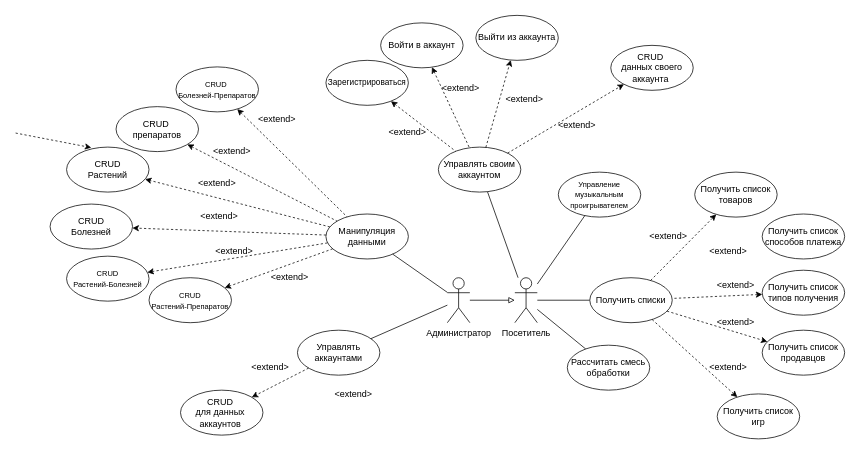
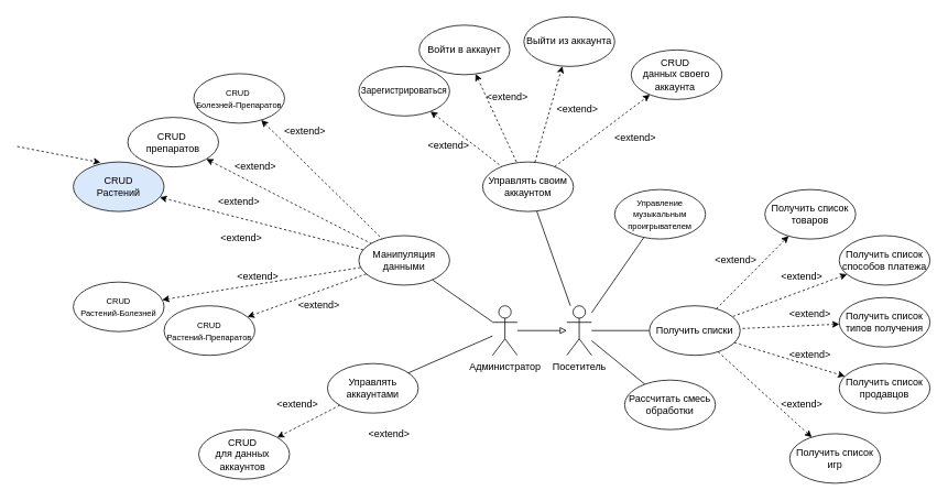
  <mxCell id="0" />
  <mxCell id="1" parent="0" />
  <mxCell id="2" style="edgeStyle=orthogonalEdgeStyle;rounded=0;orthogonalLoop=1;jettySize=auto;html=1;endArrow=none;endFill=0;" parent="1" source="3" target="6" edge="1"><mxGeometry relative="1" as="geometry" /></mxCell>
  <mxCell id="3" value="Посетитель" style="shape=umlActor;verticalLabelPosition=bottom;verticalAlign=top;html=1;outlineConnect=0;" parent="1" vertex="1"><mxGeometry x="686" y="370" width="30" height="60" as="geometry" /></mxCell>
  <mxCell id="4" style="edgeStyle=orthogonalEdgeStyle;rounded=0;orthogonalLoop=1;jettySize=auto;html=1;endArrow=block;endFill=0;" parent="1" source="5" target="3" edge="1"><mxGeometry relative="1" as="geometry" /></mxCell>
  <mxCell id="5" value="Администратор" style="shape=umlActor;verticalLabelPosition=bottom;verticalAlign=top;html=1;outlineConnect=0;" parent="1" vertex="1"><mxGeometry x="596" y="370" width="30" height="60" as="geometry" /></mxCell>
  <mxCell id="6" value="Получить списки" style="ellipse;whiteSpace=wrap;html=1;" parent="1" vertex="1"><mxGeometry x="786" y="370" width="110" height="60" as="geometry" /></mxCell>
  <mxCell id="7" value="Получить список товаров" style="ellipse;whiteSpace=wrap;html=1;" parent="1" vertex="1"><mxGeometry x="926" y="229.13" width="110" height="60" as="geometry" /></mxCell>
  <mxCell id="8" value="Получить список способов платежа" style="ellipse;whiteSpace=wrap;html=1;" parent="1" vertex="1"><mxGeometry x="1016" y="285" width="110" height="60" as="geometry" /></mxCell>
  <mxCell id="9" value="Получить список типов получения" style="ellipse;whiteSpace=wrap;html=1;" parent="1" vertex="1"><mxGeometry x="1016" y="360" width="110" height="60" as="geometry" /></mxCell>
  <mxCell id="10" value="Получить список продавцов" style="ellipse;whiteSpace=wrap;html=1;" parent="1" vertex="1"><mxGeometry x="1016" y="440" width="110" height="60" as="geometry" /></mxCell>
  <mxCell id="11" value="Получить список игр" style="ellipse;whiteSpace=wrap;html=1;" parent="1" vertex="1"><mxGeometry x="956" y="525" width="110" height="60" as="geometry" /></mxCell>
  <mxCell id="12" value="" style="endArrow=classic;html=1;rounded=0;dashed=1;endFill=1;" parent="1" source="6" target="7" edge="1"><mxGeometry width="50" height="50" relative="1" as="geometry"><mxPoint x="876" y="380" as="sourcePoint" /><mxPoint x="926" y="330" as="targetPoint" /></mxGeometry></mxCell>
+ <mxCell id="13" value="" style="endArrow=none;html=1;rounded=0;dashed=1;endFill=0;startArrow=classic;startFill=1;" parent="1" source="8" target="6" edge="1"><mxGeometry width="50" height="50" relative="1" as="geometry"><mxPoint x="856" y="550" as="sourcePoint" /><mxPoint x="906" y="500" as="targetPoint" /></mxGeometry></mxCell>
  <mxCell id="14" value="" style="endArrow=none;html=1;rounded=0;dashed=1;endFill=0;startArrow=classic;startFill=1;" parent="1" source="9" target="6" edge="1"><mxGeometry width="50" height="50" relative="1" as="geometry"><mxPoint x="796" y="540" as="sourcePoint" /><mxPoint x="846" y="490" as="targetPoint" /></mxGeometry></mxCell>
  <mxCell id="15" value="" style="endArrow=classic;html=1;rounded=0;dashed=1;" parent="1" source="6" target="10" edge="1"><mxGeometry width="50" height="50" relative="1" as="geometry"><mxPoint x="886" y="560" as="sourcePoint" /><mxPoint x="936" y="510" as="targetPoint" /></mxGeometry></mxCell>
  <mxCell id="16" value="" style="endArrow=classic;html=1;rounded=0;dashed=1;" parent="1" source="6" target="11" edge="1"><mxGeometry width="50" height="50" relative="1" as="geometry"><mxPoint x="826" y="600" as="sourcePoint" /><mxPoint x="876" y="550" as="targetPoint" /></mxGeometry></mxCell>
  <mxCell id="17" value="&amp;lt;extend&amp;gt;" style="text;html=1;align=center;verticalAlign=middle;whiteSpace=wrap;rounded=0;" parent="1" vertex="1"><mxGeometry x="946" y="480" width="50" height="20" as="geometry" /></mxCell>
  <mxCell id="18" value="&amp;lt;extend&amp;gt;" style="text;html=1;align=center;verticalAlign=middle;whiteSpace=wrap;rounded=0;" parent="1" vertex="1"><mxGeometry x="956" y="420" width="50" height="20" as="geometry" /></mxCell>
  <mxCell id="19" value="&amp;lt;extend&amp;gt;" style="text;html=1;align=center;verticalAlign=middle;whiteSpace=wrap;rounded=0;" parent="1" vertex="1"><mxGeometry x="956" y="370" width="50" height="20" as="geometry" /></mxCell>
  <mxCell id="20" value="&amp;lt;extend&amp;gt;" style="text;html=1;align=center;verticalAlign=middle;whiteSpace=wrap;rounded=0;" parent="1" vertex="1"><mxGeometry x="946" y="325" width="50" height="20" as="geometry" /></mxCell>
  <mxCell id="21" value="&amp;lt;extend&amp;gt;" style="text;html=1;align=center;verticalAlign=middle;whiteSpace=wrap;rounded=0;" parent="1" vertex="1"><mxGeometry x="866" y="305" width="50" height="20" as="geometry" /></mxCell>
  <mxCell id="22" value="Управлять своим аккаунтом" style="ellipse;whiteSpace=wrap;html=1;" parent="1" vertex="1"><mxGeometry x="584" y="195.75" width="110" height="60" as="geometry" /></mxCell>
  <mxCell id="23" value="&lt;font style=&quot;font-size: 11px;&quot;&gt;Зарегистрироваться&lt;/font&gt;" style="ellipse;whiteSpace=wrap;html=1;" parent="1" vertex="1"><mxGeometry x="434" y="80" width="110" height="60" as="geometry" /></mxCell>
  <mxCell id="24" value="Войти в аккаунт" style="ellipse;whiteSpace=wrap;html=1;" parent="1" vertex="1"><mxGeometry x="507" y="30" width="110" height="60" as="geometry" /></mxCell>
- <mxCell id="25" value="CRUD&amp;nbsp;&lt;div&gt;данных своего&lt;/div&gt;&lt;div&gt;аккаунта&amp;nbsp;&lt;/div&gt;" style="ellipse;whiteSpace=wrap;html=1;" parent="1" vertex="1"><mxGeometry x="814" y="60" width="110" height="60" as="geometry" /></mxCell>
+ <mxCell id="25" value="CRUD&amp;nbsp;&lt;div&gt;данных своего&lt;/div&gt;&lt;div&gt;аккаунта&amp;nbsp;&lt;/div&gt;" style="ellipse;whiteSpace=wrap;html=1;" parent="1" vertex="1"><mxGeometry x="764" y="60" width="110" height="60" as="geometry" /></mxCell>
  <mxCell id="26" value="" style="endArrow=none;html=1;rounded=0;dashed=1;endFill=0;startArrow=classic;startFill=1;" parent="1" source="23" target="22" edge="1"><mxGeometry width="50" height="50" relative="1" as="geometry"><mxPoint x="659" y="385.75" as="sourcePoint" /><mxPoint x="709" y="335.75" as="targetPoint" /></mxGeometry></mxCell>
  <mxCell id="27" value="" style="endArrow=none;html=1;rounded=0;dashed=1;endFill=0;startArrow=classic;startFill=1;" parent="1" source="24" target="22" edge="1"><mxGeometry width="50" height="50" relative="1" as="geometry"><mxPoint x="599" y="375.75" as="sourcePoint" /><mxPoint x="649" y="325.75" as="targetPoint" /></mxGeometry></mxCell>
  <mxCell id="28" value="" style="endArrow=classic;html=1;rounded=0;dashed=1;" parent="1" source="22" target="25" edge="1"><mxGeometry width="50" height="50" relative="1" as="geometry"><mxPoint x="629" y="435.75" as="sourcePoint" /><mxPoint x="679" y="385.75" as="targetPoint" /></mxGeometry></mxCell>
  <mxCell id="29" value="&amp;lt;extend&amp;gt;" style="text;html=1;align=center;verticalAlign=middle;whiteSpace=wrap;rounded=0;" parent="1" vertex="1"><mxGeometry x="744" y="157" width="50" height="20" as="geometry" /></mxCell>
  <mxCell id="30" value="&amp;lt;extend&amp;gt;" style="text;html=1;align=center;verticalAlign=middle;whiteSpace=wrap;rounded=0;" parent="1" vertex="1"><mxGeometry x="518" y="165.75" width="50" height="20" as="geometry" /></mxCell>
  <mxCell id="31" value="&amp;lt;extend&amp;gt;" style="text;html=1;align=center;verticalAlign=middle;whiteSpace=wrap;rounded=0;" parent="1" vertex="1"><mxGeometry x="589" y="107.5" width="50" height="20" as="geometry" /></mxCell>
  <mxCell id="32" value="" style="endArrow=none;html=1;rounded=0;" parent="1" source="3" target="22" edge="1"><mxGeometry width="50" height="50" relative="1" as="geometry"><mxPoint x="766" y="310" as="sourcePoint" /><mxPoint x="816" y="260" as="targetPoint" /></mxGeometry></mxCell>
  <mxCell id="33" value="Выйти из аккаунта" style="ellipse;whiteSpace=wrap;html=1;" parent="1" vertex="1"><mxGeometry x="634" y="20" width="110" height="60" as="geometry" /></mxCell>
  <mxCell id="34" value="" style="endArrow=classic;html=1;rounded=0;dashed=1;" parent="1" source="22" target="33" edge="1"><mxGeometry width="50" height="50" relative="1" as="geometry"><mxPoint x="533" y="205.75" as="sourcePoint" /><mxPoint x="559" y="385.75" as="targetPoint" /></mxGeometry></mxCell>
  <mxCell id="35" value="&amp;lt;extend&amp;gt;" style="text;html=1;align=center;verticalAlign=middle;whiteSpace=wrap;rounded=0;" parent="1" vertex="1"><mxGeometry x="674" y="121.5" width="50" height="20" as="geometry" /></mxCell>
  <mxCell id="36" value="Управлять аккаунтами" style="ellipse;whiteSpace=wrap;html=1;" parent="1" vertex="1"><mxGeometry x="396" y="440" width="110" height="60" as="geometry" /></mxCell>
  <mxCell id="37" value="CRUD&amp;nbsp;&lt;div&gt;для данных&amp;nbsp;&lt;/div&gt;&lt;div&gt;аккаунтов&amp;nbsp;&lt;/div&gt;" style="ellipse;whiteSpace=wrap;html=1;" parent="1" vertex="1"><mxGeometry x="240" y="520" width="110" height="60" as="geometry" /></mxCell>
  <mxCell id="38" value="" style="endArrow=classic;html=1;rounded=0;dashed=1;endFill=1;" parent="1" source="36" target="37" edge="1"><mxGeometry width="50" height="50" relative="1" as="geometry"><mxPoint x="486" y="450" as="sourcePoint" /><mxPoint x="536" y="400" as="targetPoint" /></mxGeometry></mxCell>
  <mxCell id="39" value="&amp;lt;extend&amp;gt;" style="text;html=1;align=center;verticalAlign=middle;whiteSpace=wrap;rounded=0;" parent="1" vertex="1"><mxGeometry x="446" y="515" width="50" height="20" as="geometry" /></mxCell>
  <mxCell id="40" value="&amp;lt;extend&amp;gt;" style="text;html=1;align=center;verticalAlign=middle;whiteSpace=wrap;rounded=0;" parent="1" vertex="1"><mxGeometry x="335" y="480" width="50" height="20" as="geometry" /></mxCell>
  <mxCell id="41" value="" style="endArrow=none;html=1;rounded=0;" parent="1" source="36" target="5" edge="1"><mxGeometry width="50" height="50" relative="1" as="geometry"><mxPoint x="406" y="410" as="sourcePoint" /><mxPoint x="456" y="360" as="targetPoint" /></mxGeometry></mxCell>
  <mxCell id="42" value="Манипуляция данными" style="ellipse;whiteSpace=wrap;html=1;" parent="1" vertex="1"><mxGeometry x="434" y="285" width="110" height="60" as="geometry" /></mxCell>
  <mxCell id="43" value="" style="endArrow=none;html=1;rounded=0;" parent="1" source="42" target="5" edge="1"><mxGeometry width="50" height="50" relative="1" as="geometry"><mxPoint x="489.367" y="331.495" as="sourcePoint" /><mxPoint x="406" y="260" as="targetPoint" /></mxGeometry></mxCell>
  <mxCell id="44" value="" style="endArrow=classic;html=1;rounded=0;dashed=1;" parent="1" edge="1"><mxGeometry width="50" height="50" relative="1" as="geometry"><mxPoint x="20" y="177" as="sourcePoint" /><mxPoint x="120.973" y="196.438" as="targetPoint" /></mxGeometry></mxCell>
- <mxCell id="45" value="CRUD&lt;div&gt;Растений&lt;/div&gt;" style="ellipse;whiteSpace=wrap;html=1;" parent="1" vertex="1"><mxGeometry x="88" y="195.75" width="110" height="60" as="geometry" /></mxCell>
+ <mxCell id="45" value="CRUD&lt;div&gt;Растений&lt;/div&gt;" style="ellipse;whiteSpace=wrap;html=1;fillColor=#dae8fc;" parent="1" vertex="1"><mxGeometry x="88" y="195.75" width="110" height="60" as="geometry" /></mxCell>
  <mxCell id="46" value="&lt;font style=&quot;font-size: 10px;&quot;&gt;CRUD&lt;/font&gt;&lt;div&gt;&lt;font style=&quot;font-size: 10px;&quot;&gt;Растений-Болезней&lt;/font&gt;&lt;/div&gt;" style="ellipse;whiteSpace=wrap;html=1;" parent="1" vertex="1"><mxGeometry x="88" y="341.25" width="110" height="60" as="geometry" /></mxCell>
  <mxCell id="47" value="CRUD&amp;nbsp;&lt;div&gt;препаратов&lt;/div&gt;" style="ellipse;whiteSpace=wrap;html=1;" parent="1" vertex="1"><mxGeometry x="154" y="141.75" width="110" height="60" as="geometry" /></mxCell>
- <mxCell id="48" value="CRUD&lt;div&gt;Болезней&lt;/div&gt;" style="ellipse;whiteSpace=wrap;html=1;" parent="1" vertex="1"><mxGeometry x="66" y="271.75" width="110" height="60" as="geometry" /></mxCell>
  <mxCell id="49" value="&lt;font style=&quot;font-size: 10px;&quot;&gt;CRUD&lt;/font&gt;&lt;div&gt;&lt;font style=&quot;font-size: 10px;&quot;&gt;Растений-Препаратов&lt;/font&gt;&lt;/div&gt;" style="ellipse;whiteSpace=wrap;html=1;" parent="1" vertex="1"><mxGeometry x="198" y="370" width="110" height="60" as="geometry" /></mxCell>
  <mxCell id="50" value="" style="endArrow=classic;html=1;rounded=0;dashed=1;endFill=1;" parent="1" source="42" target="45" edge="1"><mxGeometry width="50" height="50" relative="1" as="geometry"><mxPoint x="559" y="553.25" as="sourcePoint" /><mxPoint x="218" y="219.25" as="targetPoint" /></mxGeometry></mxCell>
  <mxCell id="51" value="" style="endArrow=none;html=1;rounded=0;dashed=1;endFill=0;startArrow=classic;startFill=1;" parent="1" source="46" target="42" edge="1"><mxGeometry width="50" height="50" relative="1" as="geometry"><mxPoint x="148" y="439.25" as="sourcePoint" /><mxPoint x="540" y="565.25" as="targetPoint" /></mxGeometry></mxCell>
  <mxCell id="52" value="" style="endArrow=none;html=1;rounded=0;dashed=1;endFill=0;startArrow=classic;startFill=1;" parent="1" source="47" target="42" edge="1"><mxGeometry width="50" height="50" relative="1" as="geometry"><mxPoint x="88" y="429.25" as="sourcePoint" /><mxPoint x="569" y="550.25" as="targetPoint" /></mxGeometry></mxCell>
- <mxCell id="53" value="" style="endArrow=classic;html=1;rounded=0;dashed=1;" parent="1" source="42" target="48" edge="1"><mxGeometry width="50" height="50" relative="1" as="geometry"><mxPoint x="549" y="557.25" as="sourcePoint" /><mxPoint x="228" y="399.25" as="targetPoint" /></mxGeometry></mxCell>
  <mxCell id="54" value="" style="endArrow=classic;html=1;rounded=0;dashed=1;" parent="1" source="42" target="49" edge="1"><mxGeometry width="50" height="50" relative="1" as="geometry"><mxPoint x="534" y="577.25" as="sourcePoint" /><mxPoint x="168" y="439.25" as="targetPoint" /></mxGeometry></mxCell>
  <mxCell id="55" value="&amp;lt;extend&amp;gt;" style="text;html=1;align=center;verticalAlign=middle;whiteSpace=wrap;rounded=0;" parent="1" vertex="1"><mxGeometry x="267" y="278.25" width="50" height="20" as="geometry" /></mxCell>
  <mxCell id="56" value="&amp;lt;extend&amp;gt;" style="text;html=1;align=center;verticalAlign=middle;whiteSpace=wrap;rounded=0;" parent="1" vertex="1"><mxGeometry x="264" y="234.25" width="50" height="20" as="geometry" /></mxCell>
  <mxCell id="57" value="&amp;lt;extend&amp;gt;" style="text;html=1;align=center;verticalAlign=middle;whiteSpace=wrap;rounded=0;" parent="1" vertex="1"><mxGeometry x="287" y="325" width="50" height="20" as="geometry" /></mxCell>
  <mxCell id="58" value="&amp;lt;extend&amp;gt;" style="text;html=1;align=center;verticalAlign=middle;whiteSpace=wrap;rounded=0;" parent="1" vertex="1"><mxGeometry x="284" y="191.25" width="50" height="20" as="geometry" /></mxCell>
  <mxCell id="59" value="&amp;lt;extend&amp;gt;" style="text;html=1;align=center;verticalAlign=middle;whiteSpace=wrap;rounded=0;" parent="1" vertex="1"><mxGeometry x="361" y="359" width="50" height="20" as="geometry" /></mxCell>
  <mxCell id="60" value="Рассчитать смесь обработки" style="ellipse;whiteSpace=wrap;html=1;" parent="1" vertex="1"><mxGeometry x="756" y="460" width="110" height="60" as="geometry" /></mxCell>
  <mxCell id="61" value="" style="endArrow=none;html=1;rounded=0;" parent="1" source="3" target="60" edge="1"><mxGeometry width="50" height="50" relative="1" as="geometry"><mxPoint x="726" y="510" as="sourcePoint" /><mxPoint x="776" y="460" as="targetPoint" /></mxGeometry></mxCell>
  <mxCell id="62" value="&lt;font style=&quot;font-size: 10px;&quot;&gt;CRUD&amp;nbsp;&lt;/font&gt;&lt;div&gt;&lt;font style=&quot;font-size: 10px;&quot;&gt;Болезней-Препаратов&lt;/font&gt;&lt;/div&gt;" style="ellipse;whiteSpace=wrap;html=1;" vertex="1" parent="1"><mxGeometry x="234" y="88.75" width="110" height="60" as="geometry" /></mxCell>
  <mxCell id="63" value="" style="endArrow=none;html=1;rounded=0;dashed=1;endFill=0;startArrow=classic;startFill=1;" edge="1" parent="1" source="62" target="42"><mxGeometry width="50" height="50" relative="1" as="geometry"><mxPoint x="259" y="202.75" as="sourcePoint" /><mxPoint x="459" y="304.75" as="targetPoint" /></mxGeometry></mxCell>
  <mxCell id="64" value="&amp;lt;extend&amp;gt;" style="text;html=1;align=center;verticalAlign=middle;whiteSpace=wrap;rounded=0;" vertex="1" parent="1"><mxGeometry x="344" y="148.75" width="50" height="20" as="geometry" /></mxCell>
  <mxCell id="65" value="&lt;font style=&quot;font-size: 10px;&quot;&gt;Управление музыкальным проигрывателем&lt;/font&gt;" style="ellipse;whiteSpace=wrap;html=1;" vertex="1" parent="1"><mxGeometry x="744" y="229.13" width="110" height="60" as="geometry" /></mxCell>
  <mxCell id="66" value="" style="endArrow=none;html=1;rounded=0;" edge="1" parent="1" source="3" target="65"><mxGeometry width="50" height="50" relative="1" as="geometry"><mxPoint x="726" y="427" as="sourcePoint" /><mxPoint x="787" y="493" as="targetPoint" /></mxGeometry></mxCell>
